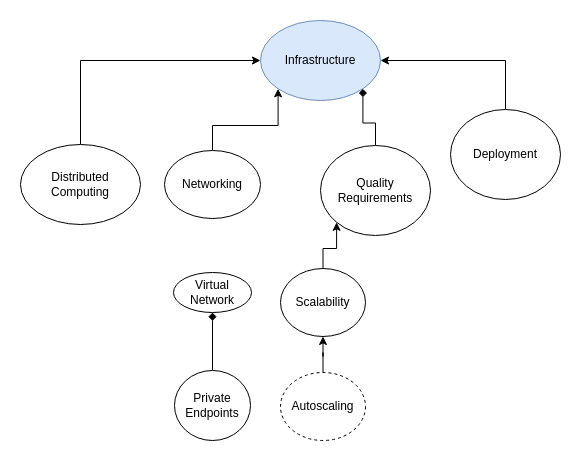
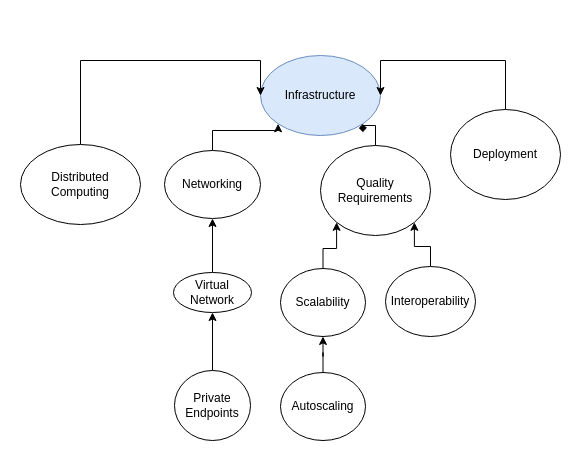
  <mxCell id="0" />
  <mxCell id="1" parent="0" />
- <mxCell id="2" value="Infrastructure" style="ellipse;whiteSpace=wrap;html=1;fillColor=#dae8fc;strokeColor=#6c8ebf;" vertex="1" parent="1"><mxGeometry x="260" y="20" width="120" height="80" as="geometry" /></mxCell>
+ <mxCell id="2" value="Infrastructure" style="ellipse;whiteSpace=wrap;html=1;fillColor=#dae8fc;strokeColor=#6c8ebf;" vertex="1" parent="1"><mxGeometry x="260" y="55" width="120" height="80" as="geometry" /></mxCell>
  <mxCell id="3" style="edgeStyle=orthogonalEdgeStyle;rounded=0;orthogonalLoop=1;jettySize=auto;html=1;entryX=0;entryY=0.5;entryDx=0;entryDy=0;exitX=0.5;exitY=0;exitDx=0;exitDy=0;" edge="1" parent="1" source="4" target="2"><mxGeometry relative="1" as="geometry"><Array as="points"><mxPoint x="80" y="60" /></Array></mxGeometry></mxCell>
  <mxCell id="4" value="Distributed Computing" style="ellipse;whiteSpace=wrap;html=1;" vertex="1" parent="1"><mxGeometry x="20" y="144" width="120" height="80" as="geometry" /></mxCell>
  <mxCell id="5" style="edgeStyle=orthogonalEdgeStyle;rounded=0;orthogonalLoop=1;jettySize=auto;html=1;entryX=0;entryY=1;entryDx=0;entryDy=0;" edge="1" parent="1" source="6" target="2"><mxGeometry relative="1" as="geometry" /></mxCell>
  <mxCell id="6" value="Networking" style="ellipse;whiteSpace=wrap;html=1;" vertex="1" parent="1"><mxGeometry x="164" y="150" width="96" height="68" as="geometry" /></mxCell>
+ <mxCell id="7" style="edgeStyle=orthogonalEdgeStyle;rounded=0;orthogonalLoop=1;jettySize=auto;html=1;entryX=0.5;entryY=1;entryDx=0;entryDy=0;" edge="1" parent="1" source="8" target="6"><mxGeometry relative="1" as="geometry" /></mxCell>
  <mxCell id="8" value="Virtual Network" style="ellipse;whiteSpace=wrap;html=1;" vertex="1" parent="1"><mxGeometry x="173" y="272" width="78" height="40" as="geometry" /></mxCell>
- <mxCell id="9" style="edgeStyle=orthogonalEdgeStyle;rounded=0;orthogonalLoop=1;jettySize=auto;html=1;entryX=0.5;entryY=1;entryDx=0;entryDy=0;endArrow=diamond;" edge="1" parent="1" source="10" target="8"><mxGeometry relative="1" as="geometry" /></mxCell>
+ <mxCell id="9" style="edgeStyle=orthogonalEdgeStyle;rounded=0;orthogonalLoop=1;jettySize=auto;html=1;entryX=0.5;entryY=1;entryDx=0;entryDy=0;" edge="1" parent="1" source="10" target="8"><mxGeometry relative="1" as="geometry" /></mxCell>
  <mxCell id="10" value="Private Endpoints" style="ellipse;whiteSpace=wrap;html=1;" vertex="1" parent="1"><mxGeometry x="174" y="370" width="76" height="70" as="geometry" /></mxCell>
  <mxCell id="11" style="edgeStyle=orthogonalEdgeStyle;rounded=0;orthogonalLoop=1;jettySize=auto;html=1;entryX=1;entryY=1;entryDx=0;entryDy=0;endArrow=diamond;" edge="1" parent="1" source="12" target="2"><mxGeometry relative="1" as="geometry" /></mxCell>
  <mxCell id="12" value="Quality Requirements" style="ellipse;whiteSpace=wrap;html=1;" vertex="1" parent="1"><mxGeometry x="320" y="145" width="110" height="90" as="geometry" /></mxCell>
  <mxCell id="13" style="edgeStyle=orthogonalEdgeStyle;rounded=0;orthogonalLoop=1;jettySize=auto;html=1;entryX=0;entryY=1;entryDx=0;entryDy=0;" edge="1" parent="1" source="14" target="12"><mxGeometry relative="1" as="geometry" /></mxCell>
  <mxCell id="14" value="Scalability" style="ellipse;whiteSpace=wrap;html=1;" vertex="1" parent="1"><mxGeometry x="280" y="268" width="85" height="68" as="geometry" /></mxCell>
+ <mxCell id="15" style="edgeStyle=orthogonalEdgeStyle;rounded=0;orthogonalLoop=1;jettySize=auto;html=1;entryX=1;entryY=1;entryDx=0;entryDy=0;" edge="1" parent="1" source="16" target="12"><mxGeometry relative="1" as="geometry" /></mxCell>
+ <mxCell id="16" value="Interoperability" style="ellipse;whiteSpace=wrap;html=1;" vertex="1" parent="1"><mxGeometry x="385" y="266" width="90" height="70" as="geometry" /></mxCell>
  <mxCell id="17" style="edgeStyle=orthogonalEdgeStyle;rounded=0;orthogonalLoop=1;jettySize=auto;html=1;entryX=0.5;entryY=1;entryDx=0;entryDy=0;" edge="1" parent="1" source="18" target="14"><mxGeometry relative="1" as="geometry" /></mxCell>
- <mxCell id="18" value="Autoscaling" style="ellipse;whiteSpace=wrap;html=1;dashed=1;" vertex="1" parent="1"><mxGeometry x="280" y="372" width="85" height="68" as="geometry" /></mxCell>
+ <mxCell id="18" value="Autoscaling" style="ellipse;whiteSpace=wrap;html=1;" vertex="1" parent="1"><mxGeometry x="280" y="372" width="85" height="68" as="geometry" /></mxCell>
  <mxCell id="19" style="edgeStyle=orthogonalEdgeStyle;rounded=0;orthogonalLoop=1;jettySize=auto;html=1;entryX=1;entryY=0.5;entryDx=0;entryDy=0;exitX=0.5;exitY=0;exitDx=0;exitDy=0;" edge="1" parent="1" source="20" target="2"><mxGeometry relative="1" as="geometry"><Array as="points"><mxPoint x="505" y="60" /></Array></mxGeometry></mxCell>
  <mxCell id="20" value="Deployment" style="ellipse;whiteSpace=wrap;html=1;" vertex="1" parent="1"><mxGeometry x="450" y="109" width="110" height="90" as="geometry" /></mxCell>
